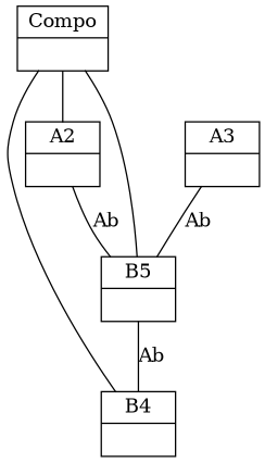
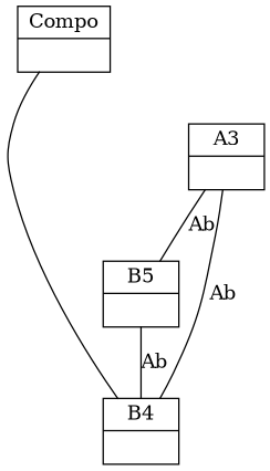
  graph {
    node [shape=record]
    n1 [label="{Compo|}"]
-   n2 [label="{A2|}"]
    n3 [label="{B4|}"]
    n4 [label="{B5|}"]
    n5 [label="{A3|}"]
-   n1 -- n2
    n1 -- n3
-   n1 -- n4
-   n2 -- n4 [label=Ab]
    n4 -- n3 [label=Ab]
+   n5 -- n3 [label=Ab]
    n5 -- n4 [label=Ab]
  }
